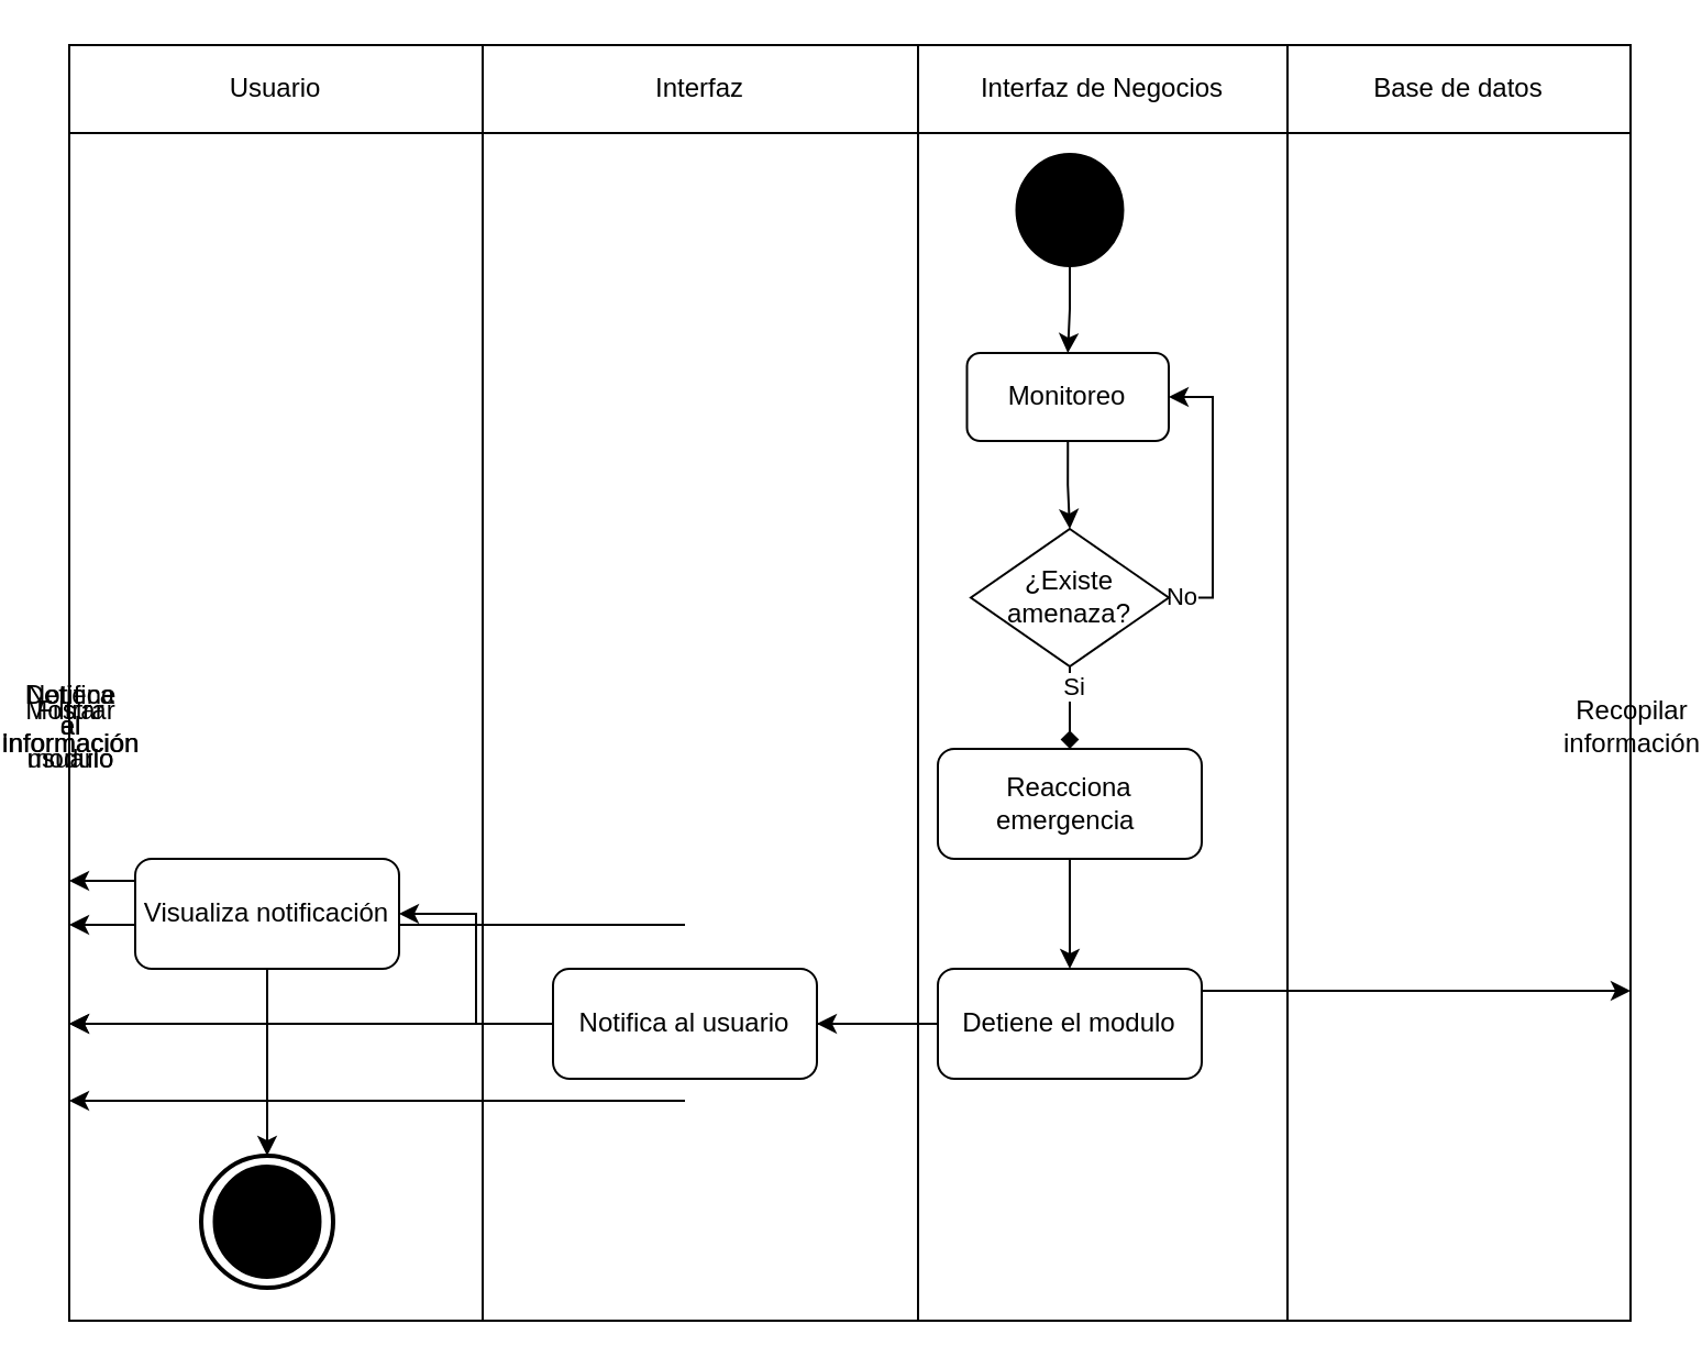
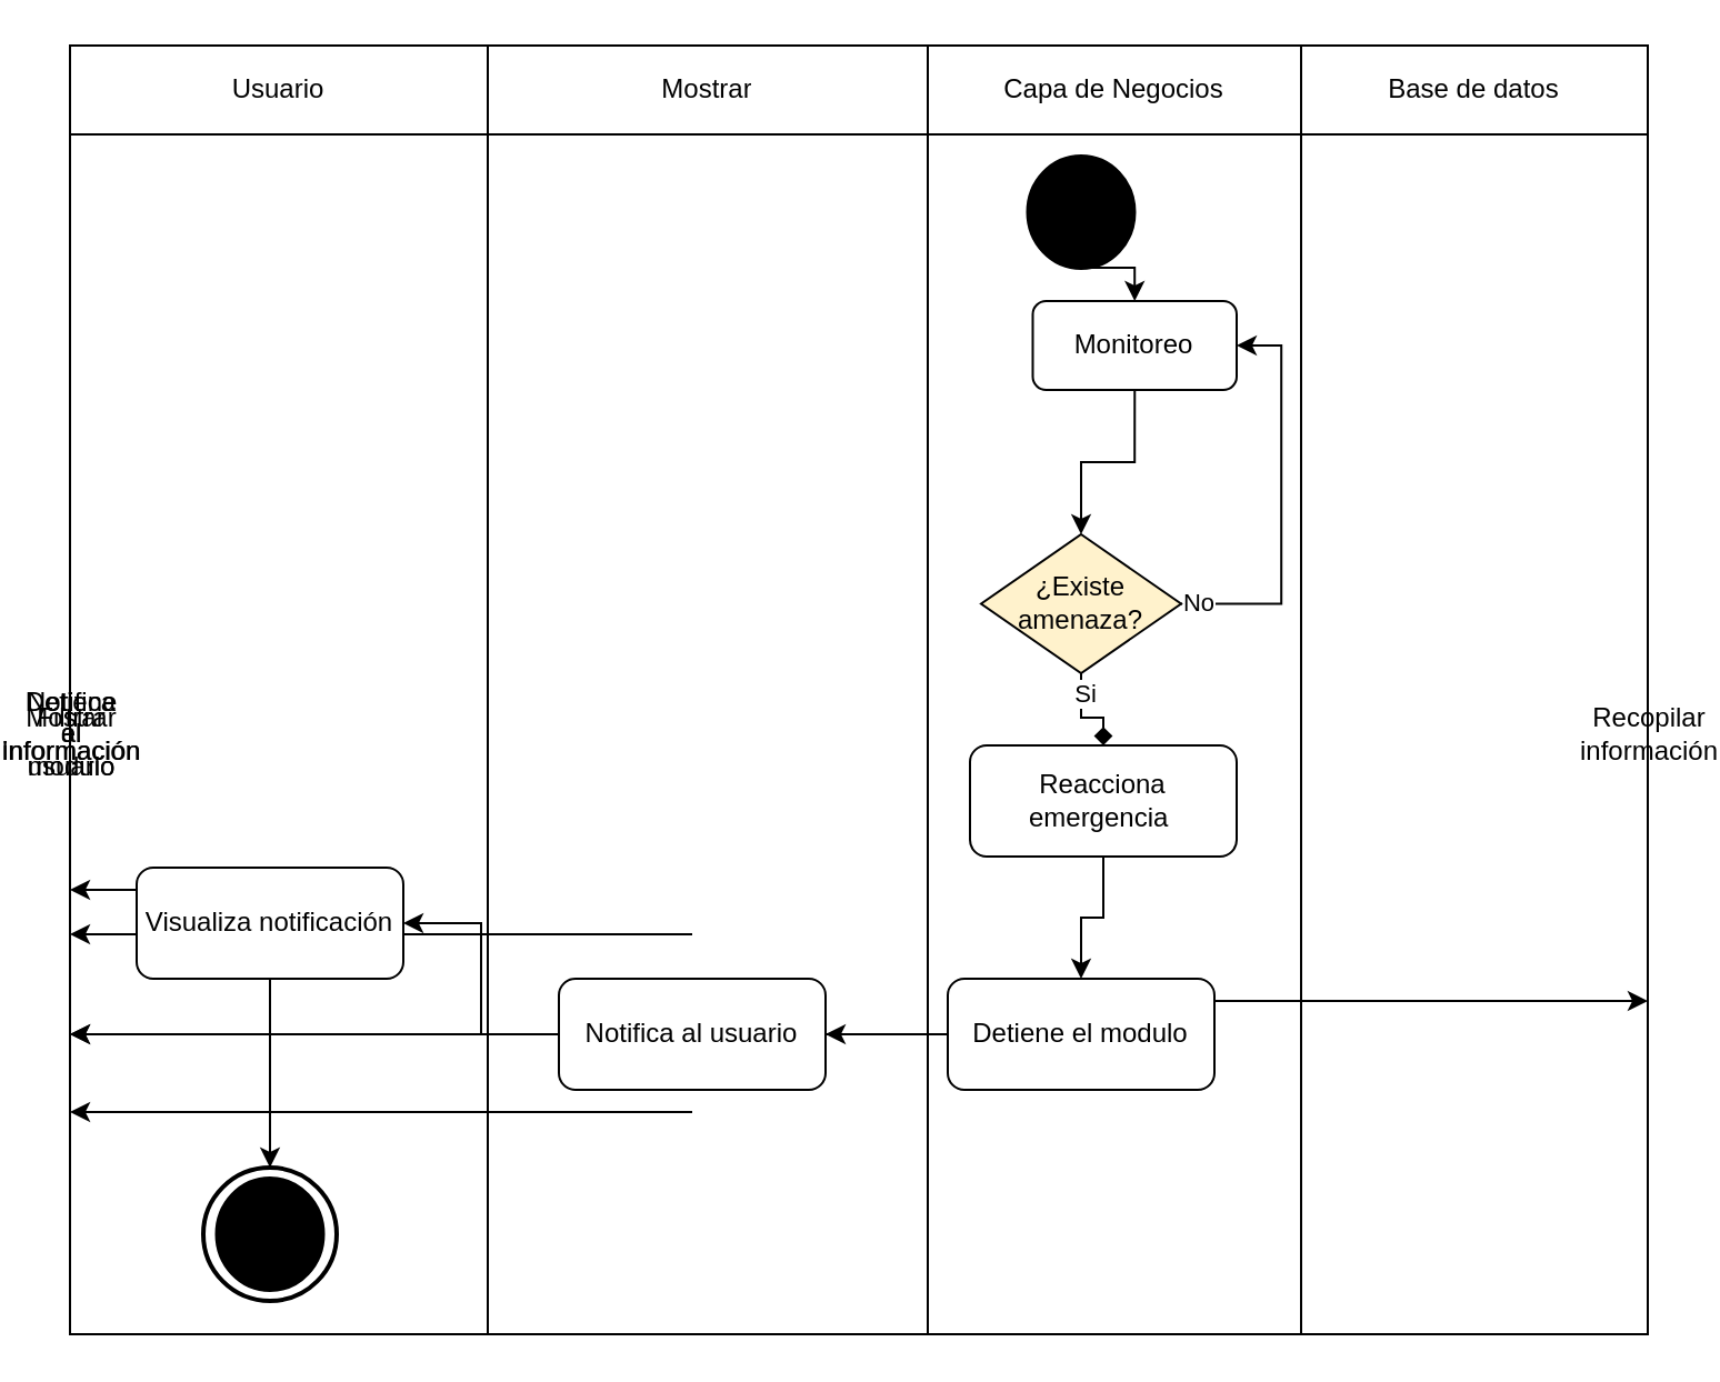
  <mxCell id="0" />
  <mxCell id="1" parent="0" />
  <mxCell id="2" value="" style="shape=table;startSize=0;container=1;collapsible=0;childLayout=tableLayout;" vertex="1" parent="1"><mxGeometry x="20" y="20" width="710" height="580" as="geometry" /></mxCell>
  <mxCell id="3" value="" style="shape=tableRow;horizontal=0;startSize=0;swimlaneHead=0;swimlaneBody=0;strokeColor=inherit;top=0;left=0;bottom=0;right=0;collapsible=0;dropTarget=0;fillColor=none;points=[[0,0.5],[1,0.5]];portConstraint=eastwest;" vertex="1" parent="2"><mxGeometry width="710" height="40" as="geometry" /></mxCell>
  <mxCell id="4" value="Usuario" style="shape=partialRectangle;html=1;whiteSpace=wrap;connectable=0;strokeColor=inherit;overflow=hidden;fillColor=none;top=0;left=0;bottom=0;right=0;pointerEvents=1;" vertex="1" parent="3"><mxGeometry width="188" height="40" as="geometry"><mxRectangle width="188" height="40" as="alternateBounds" /></mxGeometry></mxCell>
- <mxCell id="5" value="Interfaz" style="shape=partialRectangle;html=1;whiteSpace=wrap;connectable=0;strokeColor=inherit;overflow=hidden;fillColor=none;top=0;left=0;bottom=0;right=0;pointerEvents=1;" vertex="1" parent="3"><mxGeometry x="188" width="198" height="40" as="geometry"><mxRectangle width="198" height="40" as="alternateBounds" /></mxGeometry></mxCell>
- <mxCell id="6" value="Interfaz de Negocios" style="shape=partialRectangle;html=1;whiteSpace=wrap;connectable=0;strokeColor=inherit;overflow=hidden;fillColor=none;top=0;left=0;bottom=0;right=0;pointerEvents=1;" vertex="1" parent="3"><mxGeometry x="386" width="168" height="40" as="geometry"><mxRectangle width="168" height="40" as="alternateBounds" /></mxGeometry></mxCell>
+ <mxCell id="5" value="Mostrar" style="shape=partialRectangle;html=1;whiteSpace=wrap;connectable=0;strokeColor=inherit;overflow=hidden;fillColor=none;top=0;left=0;bottom=0;right=0;pointerEvents=1;" vertex="1" parent="3"><mxGeometry x="188" width="198" height="40" as="geometry"><mxRectangle width="198" height="40" as="alternateBounds" /></mxGeometry></mxCell>
+ <mxCell id="6" value="Capa de Negocios" style="shape=partialRectangle;html=1;whiteSpace=wrap;connectable=0;strokeColor=inherit;overflow=hidden;fillColor=none;top=0;left=0;bottom=0;right=0;pointerEvents=1;" vertex="1" parent="3"><mxGeometry x="386" width="168" height="40" as="geometry"><mxRectangle width="168" height="40" as="alternateBounds" /></mxGeometry></mxCell>
  <mxCell id="7" value="Base de datos" style="shape=partialRectangle;html=1;whiteSpace=wrap;connectable=0;strokeColor=inherit;overflow=hidden;fillColor=none;top=0;left=0;bottom=0;right=0;pointerEvents=1;" vertex="1" parent="3"><mxGeometry x="554" width="156" height="40" as="geometry"><mxRectangle width="156" height="40" as="alternateBounds" /></mxGeometry></mxCell>
  <mxCell id="8" value="" style="shape=tableRow;horizontal=0;startSize=0;swimlaneHead=0;swimlaneBody=0;strokeColor=inherit;top=0;left=0;bottom=0;right=0;collapsible=0;dropTarget=0;fillColor=none;points=[[0,0.5],[1,0.5]];portConstraint=eastwest;" vertex="1" parent="2"><mxGeometry y="40" width="710" height="540" as="geometry" /></mxCell>
  <mxCell id="9" value="" style="shape=partialRectangle;html=1;whiteSpace=wrap;connectable=0;strokeColor=inherit;overflow=hidden;fillColor=none;top=0;left=0;bottom=0;right=0;pointerEvents=1;" vertex="1" parent="8"><mxGeometry width="188" height="540" as="geometry"><mxRectangle width="188" height="540" as="alternateBounds" /></mxGeometry></mxCell>
  <mxCell id="10" value="" style="shape=partialRectangle;html=1;whiteSpace=wrap;connectable=0;strokeColor=inherit;overflow=hidden;fillColor=none;top=0;left=0;bottom=0;right=0;pointerEvents=1;" vertex="1" parent="8"><mxGeometry x="188" width="198" height="540" as="geometry"><mxRectangle width="198" height="540" as="alternateBounds" /></mxGeometry></mxCell>
  <mxCell id="11" value="" style="shape=partialRectangle;html=1;whiteSpace=wrap;connectable=0;strokeColor=inherit;overflow=hidden;fillColor=none;top=0;left=0;bottom=0;right=0;pointerEvents=1;" vertex="1" parent="8"><mxGeometry x="386" width="168" height="540" as="geometry"><mxRectangle width="168" height="540" as="alternateBounds" /></mxGeometry></mxCell>
  <mxCell id="12" value="" style="shape=partialRectangle;html=1;whiteSpace=wrap;connectable=0;strokeColor=inherit;overflow=hidden;fillColor=none;top=0;left=0;bottom=0;right=0;pointerEvents=1;" vertex="1" parent="8"><mxGeometry x="554" width="156" height="540" as="geometry"><mxRectangle width="156" height="540" as="alternateBounds" /></mxGeometry></mxCell>
  <mxCell id="13" value="Recopilar información" style="rounded=1;whiteSpace=wrap;html=1;" vertex="1" parent="8"><mxGeometry x="710" height="540" as="geometry"><mxRectangle width="NaN" height="540" as="alternateBounds" /></mxGeometry></mxCell>
  <mxCell id="14" value="Mostrar información" style="rounded=1;whiteSpace=wrap;html=1;" vertex="1" parent="8"><mxGeometry height="540" as="geometry"><mxRectangle width="NaN" height="540" as="alternateBounds" /></mxGeometry></mxCell>
  <mxCell id="15" value="Filtrar Información" style="rounded=1;whiteSpace=wrap;html=1;" vertex="1" parent="8"><mxGeometry height="540" as="geometry"><mxRectangle width="NaN" height="540" as="alternateBounds" /></mxGeometry></mxCell>
  <mxCell id="16" value="" style="rhombus;whiteSpace=wrap;html=1;rounded=1;" vertex="1" parent="8"><mxGeometry height="540" as="geometry"><mxRectangle width="NaN" height="540" as="alternateBounds" /></mxGeometry></mxCell>
  <mxCell id="17" value="Detiene el modulo" style="rounded=1;whiteSpace=wrap;html=1;" vertex="1" parent="8"><mxGeometry height="540" as="geometry"><mxRectangle width="NaN" height="540" as="alternateBounds" /></mxGeometry></mxCell>
  <mxCell id="18" value="Notifica al usuario" style="rounded=1;whiteSpace=wrap;html=1;" vertex="1" parent="8"><mxGeometry height="540" as="geometry"><mxRectangle width="NaN" height="540" as="alternateBounds" /></mxGeometry></mxCell>
  <mxCell id="19" style="edgeStyle=orthogonalEdgeStyle;rounded=0;orthogonalLoop=1;jettySize=auto;html=1;exitX=0.5;exitY=1;exitDx=0;exitDy=0;entryX=0.5;entryY=0;entryDx=0;entryDy=0;" edge="1" parent="1" source="20" target="27"><mxGeometry relative="1" as="geometry" /></mxCell>
- <mxCell id="20" value="Monitoreo" style="rounded=1;whiteSpace=wrap;html=1;" vertex="1" parent="1"><mxGeometry x="428.25" y="160" width="91.75" height="40" as="geometry" /></mxCell>
+ <mxCell id="20" value="Monitoreo" style="rounded=1;whiteSpace=wrap;html=1;" vertex="1" parent="1"><mxGeometry x="453.25" y="135" width="91.75" height="40" as="geometry" /></mxCell>
  <mxCell id="21" style="edgeStyle=orthogonalEdgeStyle;rounded=0;orthogonalLoop=1;jettySize=auto;html=1;exitX=0.5;exitY=1;exitDx=0;exitDy=0;" edge="1" parent="1" source="22" target="38"><mxGeometry relative="1" as="geometry" /></mxCell>
- <mxCell id="22" value="Reacciona emergencia&amp;nbsp;" style="rounded=1;whiteSpace=wrap;html=1;" vertex="1" parent="1"><mxGeometry x="415" y="340" width="120" height="50" as="geometry" /></mxCell>
+ <mxCell id="22" value="Reacciona emergencia&amp;nbsp;" style="rounded=1;whiteSpace=wrap;html=1;" vertex="1" parent="1"><mxGeometry x="425" y="335" width="120" height="50" as="geometry" /></mxCell>
  <mxCell id="23" style="edgeStyle=orthogonalEdgeStyle;rounded=0;orthogonalLoop=1;jettySize=auto;html=1;exitX=1;exitY=0.5;exitDx=0;exitDy=0;entryX=1;entryY=0.5;entryDx=0;entryDy=0;" edge="1" parent="1" source="27" target="20"><mxGeometry relative="1" as="geometry" /></mxCell>
  <mxCell id="24" value="No" style="edgeLabel;html=1;align=center;verticalAlign=middle;resizable=0;points=[];" vertex="1" connectable="0" parent="23"><mxGeometry x="-0.924" y="1" relative="1" as="geometry"><mxPoint as="offset" /></mxGeometry></mxCell>
  <mxCell id="25" style="edgeStyle=orthogonalEdgeStyle;rounded=0;orthogonalLoop=1;jettySize=auto;html=1;exitX=0.5;exitY=1;exitDx=0;exitDy=0;endArrow=diamond;" edge="1" parent="1" source="27" target="22"><mxGeometry relative="1" as="geometry" /></mxCell>
  <mxCell id="26" value="Si" style="edgeLabel;html=1;align=center;verticalAlign=middle;resizable=0;points=[];" vertex="1" connectable="0" parent="25"><mxGeometry x="-0.635" y="1" relative="1" as="geometry"><mxPoint y="1" as="offset" /></mxGeometry></mxCell>
- <mxCell id="27" value="¿Existe amenaza?" style="rhombus;whiteSpace=wrap;html=1;" vertex="1" parent="1"><mxGeometry x="430" y="240" width="90" height="62.5" as="geometry" /></mxCell>
+ <mxCell id="27" value="¿Existe amenaza?" style="rhombus;whiteSpace=wrap;html=1;fillColor=#fff2cc;" vertex="1" parent="1"><mxGeometry x="430" y="240" width="90" height="62.5" as="geometry" /></mxCell>
  <mxCell id="28" value="" style="edgeStyle=orthogonalEdgeStyle;rounded=0;orthogonalLoop=1;jettySize=auto;html=1;" edge="1" parent="1" target="13"><mxGeometry relative="1" as="geometry"><mxPoint x="530" y="450" as="sourcePoint" /></mxGeometry></mxCell>
  <mxCell id="29" value="" style="edgeStyle=orthogonalEdgeStyle;rounded=0;orthogonalLoop=1;jettySize=auto;html=1;" edge="1" parent="1" target="14"><mxGeometry relative="1" as="geometry"><mxPoint x="300" y="420" as="sourcePoint" /></mxGeometry></mxCell>
  <mxCell id="30" value="" style="edgeStyle=orthogonalEdgeStyle;rounded=0;orthogonalLoop=1;jettySize=auto;html=1;" edge="1" parent="1" target="15"><mxGeometry relative="1" as="geometry"><mxPoint x="125" y="420" as="sourcePoint" /><Array as="points"><mxPoint x="125" y="400" /></Array></mxGeometry></mxCell>
  <mxCell id="31" value="" style="edgeStyle=orthogonalEdgeStyle;rounded=0;orthogonalLoop=1;jettySize=auto;html=1;" edge="1" parent="1" target="16"><mxGeometry relative="1" as="geometry"><mxPoint x="300" y="500" as="sourcePoint" /></mxGeometry></mxCell>
  <mxCell id="32" style="edgeStyle=orthogonalEdgeStyle;rounded=0;orthogonalLoop=1;jettySize=auto;html=1;exitX=0.5;exitY=1;exitDx=0;exitDy=0;exitPerimeter=0;entryX=0.5;entryY=0;entryDx=0;entryDy=0;" edge="1" parent="1" source="33" target="20"><mxGeometry relative="1" as="geometry" /></mxCell>
  <mxCell id="33" value="" style="strokeWidth=2;html=1;shape=mxgraph.flowchart.start_2;whiteSpace=wrap;fillColor=#000000;" vertex="1" parent="1"><mxGeometry x="451.25" y="70" width="47.5" height="50" as="geometry" /></mxCell>
  <mxCell id="34" value="" style="strokeWidth=2;html=1;shape=mxgraph.flowchart.start_2;whiteSpace=wrap;" vertex="1" parent="1"><mxGeometry x="80" y="525" width="60" height="60" as="geometry" /></mxCell>
  <mxCell id="35" value="" style="strokeWidth=2;html=1;shape=mxgraph.flowchart.start_2;whiteSpace=wrap;fillColor=#000000;" vertex="1" parent="1"><mxGeometry x="86.25" y="530" width="47.5" height="50" as="geometry" /></mxCell>
  <mxCell id="36" value="" style="edgeStyle=orthogonalEdgeStyle;rounded=0;orthogonalLoop=1;jettySize=auto;html=1;" edge="1" parent="1" source="38" target="17"><mxGeometry relative="1" as="geometry" /></mxCell>
  <mxCell id="37" value="" style="edgeStyle=orthogonalEdgeStyle;rounded=0;orthogonalLoop=1;jettySize=auto;html=1;" edge="1" parent="1" source="38" target="41"><mxGeometry relative="1" as="geometry" /></mxCell>
  <mxCell id="38" value="Detiene el modulo" style="rounded=1;whiteSpace=wrap;html=1;" vertex="1" parent="1"><mxGeometry x="415" y="440" width="120" height="50" as="geometry" /></mxCell>
  <mxCell id="39" value="" style="edgeStyle=orthogonalEdgeStyle;rounded=0;orthogonalLoop=1;jettySize=auto;html=1;" edge="1" parent="1" source="41" target="18"><mxGeometry relative="1" as="geometry" /></mxCell>
  <mxCell id="40" value="" style="edgeStyle=orthogonalEdgeStyle;rounded=0;orthogonalLoop=1;jettySize=auto;html=1;exitX=0;exitY=0.5;exitDx=0;exitDy=0;" edge="1" parent="1" source="41" target="42"><mxGeometry relative="1" as="geometry"><mxPoint x="225" y="465" as="sourcePoint" /></mxGeometry></mxCell>
  <mxCell id="41" value="Notifica al usuario" style="rounded=1;whiteSpace=wrap;html=1;" vertex="1" parent="1"><mxGeometry x="240" y="440" width="120" height="50" as="geometry" /></mxCell>
  <mxCell id="42" value="Visualiza notificación" style="rounded=1;whiteSpace=wrap;html=1;" vertex="1" parent="1"><mxGeometry x="50" y="390" width="120" height="50" as="geometry" /></mxCell>
  <mxCell id="43" style="edgeStyle=orthogonalEdgeStyle;rounded=0;orthogonalLoop=1;jettySize=auto;html=1;exitX=0.5;exitY=1;exitDx=0;exitDy=0;entryX=0.5;entryY=0;entryDx=0;entryDy=0;entryPerimeter=0;" edge="1" parent="1" source="42" target="34"><mxGeometry relative="1" as="geometry" /></mxCell>
